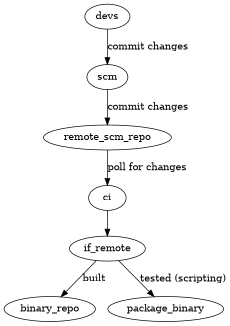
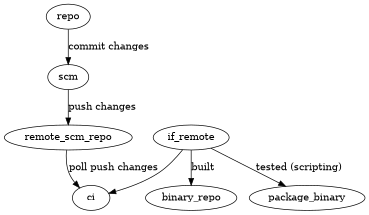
  digraph {
-   devs
+   devs [label=repo]
    scm
    remote_scm_repo
    ci
    n5 [label=if_remote]
    binary_repo
    n7 [label=package_binary]
    devs -> scm [label="commit changes"]
-   scm -> remote_scm_repo [label="commit changes"]
-   remote_scm_repo -> ci [label="poll for changes"]
-   ci -> n5
+   scm -> remote_scm_repo [label="push changes"]
+   remote_scm_repo -> ci [label="poll push changes"]
+   n5 -> ci
    n5 -> binary_repo [label=built]
    n5 -> n7 [label="tested (scripting)"]
  }
